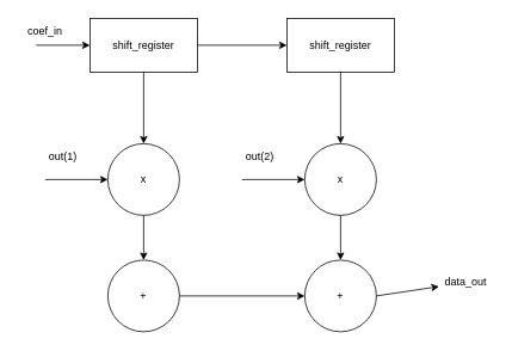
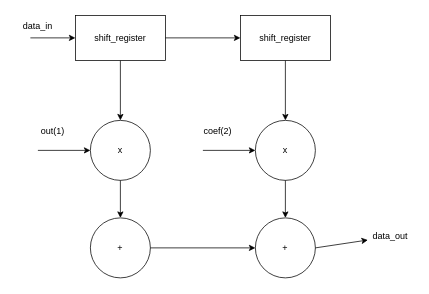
  <mxCell id="0" />
  <mxCell id="1" parent="0" />
  <mxCell id="2" value="" style="endArrow=classic;html=1;rounded=0;" parent="1" edge="1"><mxGeometry width="50" height="50" relative="1" as="geometry"><mxPoint x="40" y="50" as="sourcePoint" /><mxPoint x="100" y="50" as="targetPoint" /></mxGeometry></mxCell>
- <mxCell id="3" value="coef_in" style="text;html=1;align=center;verticalAlign=middle;whiteSpace=wrap;rounded=0;" parent="1" vertex="1"><mxGeometry x="20" y="20" width="60" height="30" as="geometry" /></mxCell>
+ <mxCell id="3" value="data_in" style="text;html=1;align=center;verticalAlign=middle;whiteSpace=wrap;rounded=0;" parent="1" vertex="1"><mxGeometry x="20" y="20" width="60" height="30" as="geometry" /></mxCell>
  <mxCell id="4" value="" style="endArrow=classic;html=1;rounded=0;exitX=0.5;exitY=1;exitDx=0;exitDy=0;" parent="1" source="6" edge="1"><mxGeometry width="50" height="50" relative="1" as="geometry"><mxPoint x="169.76" y="100" as="sourcePoint" /><mxPoint x="160" y="160" as="targetPoint" /></mxGeometry></mxCell>
  <mxCell id="5" value="x" style="ellipse;whiteSpace=wrap;html=1;aspect=fixed;" parent="1" vertex="1"><mxGeometry x="120" y="160" width="80" height="80" as="geometry" /></mxCell>
  <mxCell id="6" value="shift_register" style="rounded=0;whiteSpace=wrap;html=1;" vertex="1" parent="1"><mxGeometry x="100" y="20" width="120" height="60" as="geometry" /></mxCell>
  <mxCell id="7" value="" style="endArrow=classic;html=1;rounded=0;entryX=0;entryY=0.5;entryDx=0;entryDy=0;" edge="1" parent="1" target="5"><mxGeometry width="50" height="50" relative="1" as="geometry"><mxPoint x="50" y="200" as="sourcePoint" /><mxPoint x="100" y="175" as="targetPoint" /></mxGeometry></mxCell>
  <mxCell id="8" value="out(1)" style="text;html=1;align=center;verticalAlign=middle;whiteSpace=wrap;rounded=0;" vertex="1" parent="1"><mxGeometry x="40" y="160" width="60" height="30" as="geometry" /></mxCell>
  <mxCell id="9" value="" style="endArrow=classic;html=1;rounded=0;exitX=1;exitY=0.5;exitDx=0;exitDy=0;" edge="1" parent="1" source="6"><mxGeometry width="50" height="50" relative="1" as="geometry"><mxPoint x="260" y="50" as="sourcePoint" /><mxPoint x="320" y="50" as="targetPoint" /></mxGeometry></mxCell>
  <mxCell id="10" value="" style="endArrow=classic;html=1;rounded=0;exitX=0.5;exitY=1;exitDx=0;exitDy=0;" edge="1" parent="1" source="12"><mxGeometry width="50" height="50" relative="1" as="geometry"><mxPoint x="389.76" y="100" as="sourcePoint" /><mxPoint x="380" y="160" as="targetPoint" /></mxGeometry></mxCell>
  <mxCell id="11" value="x" style="ellipse;whiteSpace=wrap;html=1;aspect=fixed;" vertex="1" parent="1"><mxGeometry x="340" y="160" width="80" height="80" as="geometry" /></mxCell>
  <mxCell id="12" value="shift_register" style="rounded=0;whiteSpace=wrap;html=1;" vertex="1" parent="1"><mxGeometry x="320" y="20" width="120" height="60" as="geometry" /></mxCell>
  <mxCell id="13" value="" style="endArrow=classic;html=1;rounded=0;entryX=0;entryY=0.5;entryDx=0;entryDy=0;" edge="1" parent="1" target="11"><mxGeometry width="50" height="50" relative="1" as="geometry"><mxPoint x="270" y="200" as="sourcePoint" /><mxPoint x="320" y="175" as="targetPoint" /></mxGeometry></mxCell>
- <mxCell id="14" value="out(2)" style="text;html=1;align=center;verticalAlign=middle;whiteSpace=wrap;rounded=0;" vertex="1" parent="1"><mxGeometry x="260" y="160" width="60" height="30" as="geometry" /></mxCell>
+ <mxCell id="14" value="coef(2)" style="text;html=1;align=center;verticalAlign=middle;whiteSpace=wrap;rounded=0;" vertex="1" parent="1"><mxGeometry x="260" y="160" width="60" height="30" as="geometry" /></mxCell>
  <mxCell id="15" value="" style="endArrow=classic;html=1;rounded=0;exitX=0.5;exitY=1;exitDx=0;exitDy=0;" edge="1" parent="1" source="5"><mxGeometry width="50" height="50" relative="1" as="geometry"><mxPoint x="280" y="240" as="sourcePoint" /><mxPoint x="160" y="290" as="targetPoint" /></mxGeometry></mxCell>
  <mxCell id="16" value="+" style="ellipse;whiteSpace=wrap;html=1;aspect=fixed;" vertex="1" parent="1"><mxGeometry x="120" y="290" width="80" height="80" as="geometry" /></mxCell>
  <mxCell id="17" value="" style="endArrow=classic;html=1;rounded=0;exitX=0.5;exitY=1;exitDx=0;exitDy=0;entryX=0.5;entryY=0;entryDx=0;entryDy=0;" edge="1" parent="1" source="11" target="18"><mxGeometry width="50" height="50" relative="1" as="geometry"><mxPoint x="350" y="290" as="sourcePoint" /><mxPoint x="380" y="290" as="targetPoint" /></mxGeometry></mxCell>
  <mxCell id="18" value="+" style="ellipse;whiteSpace=wrap;html=1;aspect=fixed;" vertex="1" parent="1"><mxGeometry x="340" y="290" width="80" height="80" as="geometry" /></mxCell>
  <mxCell id="19" value="" style="endArrow=classic;html=1;rounded=0;entryX=0;entryY=0.5;entryDx=0;entryDy=0;exitX=1;exitY=0.5;exitDx=0;exitDy=0;" edge="1" parent="1" source="16" target="18"><mxGeometry width="50" height="50" relative="1" as="geometry"><mxPoint x="220" y="350" as="sourcePoint" /><mxPoint x="270" y="300" as="targetPoint" /></mxGeometry></mxCell>
  <mxCell id="20" value="" style="endArrow=classic;html=1;rounded=0;exitX=1;exitY=0.5;exitDx=0;exitDy=0;" edge="1" parent="1" source="18" target="21"><mxGeometry width="50" height="50" relative="1" as="geometry"><mxPoint x="510" y="350" as="sourcePoint" /><mxPoint x="550" y="330" as="targetPoint" /></mxGeometry></mxCell>
  <mxCell id="21" value="data_out" style="text;html=1;align=center;verticalAlign=middle;whiteSpace=wrap;rounded=0;" vertex="1" parent="1"><mxGeometry x="490" y="300" width="60" height="30" as="geometry" /></mxCell>
